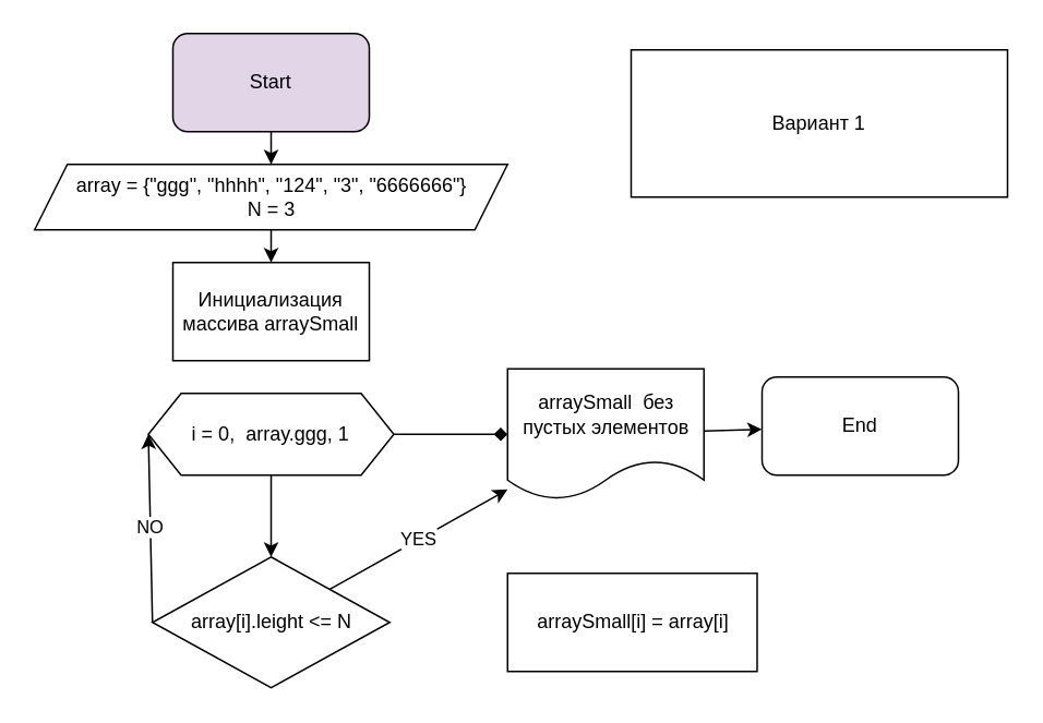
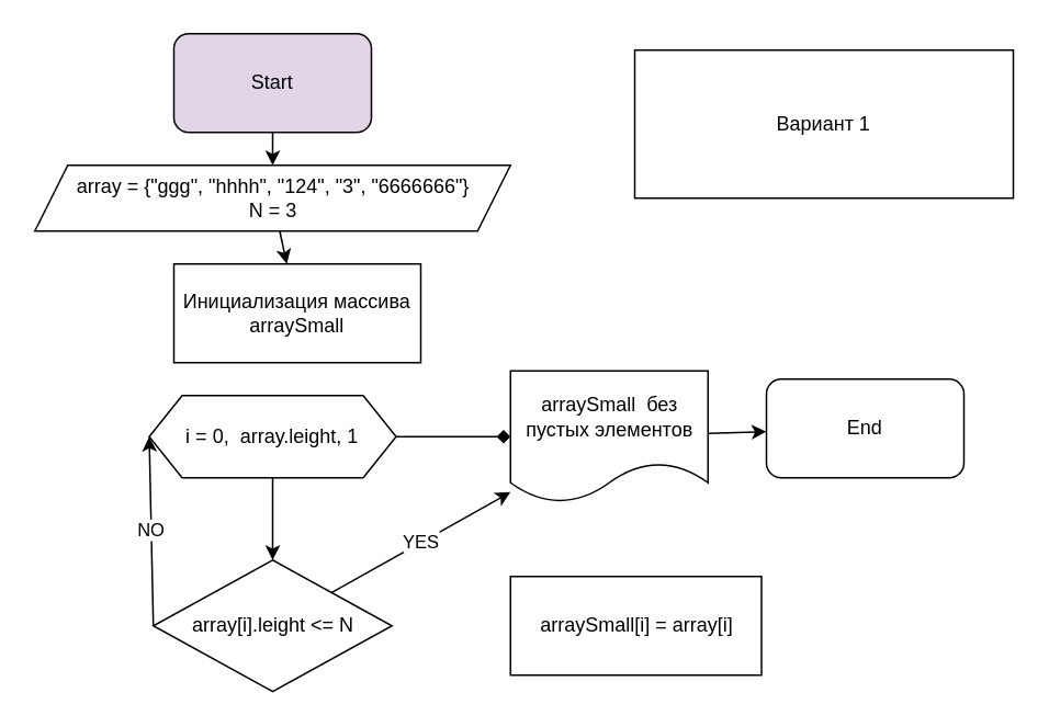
  <mxCell id="0" />
  <mxCell id="1" parent="0" />
  <mxCell id="2" value="" style="edgeStyle=none;html=1;" edge="1" parent="1" source="3" target="5"><mxGeometry relative="1" as="geometry" /></mxCell>
  <mxCell id="3" value="Start" style="rounded=1;whiteSpace=wrap;html=1;fillColor=#e1d5e7;" vertex="1" parent="1"><mxGeometry x="105" y="20" width="120" height="60" as="geometry" /></mxCell>
  <mxCell id="4" value="" style="edgeStyle=none;html=1;" edge="1" parent="1" source="5" target="6"><mxGeometry relative="1" as="geometry" /></mxCell>
  <mxCell id="5" value="array = {&quot;ggg&quot;, &quot;hhhh&quot;, &quot;124&quot;, &quot;3&quot;, &quot;6666666&quot;}&lt;br&gt;N = 3&lt;br&gt;" style="shape=parallelogram;perimeter=parallelogramPerimeter;whiteSpace=wrap;html=1;fixedSize=1;" vertex="1" parent="1"><mxGeometry x="20.5" y="100" width="289" height="40" as="geometry" /></mxCell>
- <mxCell id="6" value="Инициализация массива arraySmall" style="whiteSpace=wrap;html=1;" vertex="1" parent="1"><mxGeometry x="105" y="160" width="120" height="60" as="geometry" /></mxCell>
+ <mxCell id="6" value="Инициализация массива arraySmall" style="whiteSpace=wrap;html=1;" vertex="1" parent="1"><mxGeometry x="105" y="160" width="150" height="60" as="geometry" /></mxCell>
  <mxCell id="7" value="" style="edgeStyle=none;html=1;" edge="1" parent="1" source="9" target="12"><mxGeometry relative="1" as="geometry" /></mxCell>
  <mxCell id="8" value="" style="edgeStyle=none;html=1;endArrow=diamond;" edge="1" parent="1" source="9" target="15"><mxGeometry relative="1" as="geometry" /></mxCell>
- <mxCell id="9" value="i = 0,&amp;nbsp; array.ggg, 1" style="shape=hexagon;perimeter=hexagonPerimeter2;whiteSpace=wrap;html=1;fixedSize=1;" vertex="1" parent="1"><mxGeometry x="90" y="240" width="150" height="50" as="geometry" /></mxCell>
+ <mxCell id="9" value="i = 0,&amp;nbsp; array.leight, 1" style="shape=hexagon;perimeter=hexagonPerimeter2;whiteSpace=wrap;html=1;fixedSize=1;" vertex="1" parent="1"><mxGeometry x="90" y="240" width="150" height="50" as="geometry" /></mxCell>
  <mxCell id="10" value="YES" style="edgeStyle=none;html=1;" edge="1" parent="1" source="12" target="15"><mxGeometry relative="1" as="geometry" /></mxCell>
  <mxCell id="11" value="NO" style="edgeStyle=none;html=1;exitX=0;exitY=0.5;exitDx=0;exitDy=0;entryX=0;entryY=0.5;entryDx=0;entryDy=0;" edge="1" parent="1" source="12" target="9"><mxGeometry relative="1" as="geometry" /></mxCell>
  <mxCell id="12" value="array[i].leight &amp;lt;= N" style="rhombus;whiteSpace=wrap;html=1;" vertex="1" parent="1"><mxGeometry x="92.5" y="340" width="145" height="80" as="geometry" /></mxCell>
  <mxCell id="13" value="arraySmall[i] = array[i]" style="whiteSpace=wrap;html=1;" vertex="1" parent="1"><mxGeometry x="309.5" y="350" width="152.5" height="60" as="geometry" /></mxCell>
  <mxCell id="14" value="" style="edgeStyle=none;html=1;" edge="1" parent="1" source="15" target="16"><mxGeometry relative="1" as="geometry" /></mxCell>
  <mxCell id="15" value="&lt;span&gt;arraySmall&amp;nbsp; без пустых элементов&lt;/span&gt;" style="shape=document;whiteSpace=wrap;html=1;boundedLbl=1;" vertex="1" parent="1"><mxGeometry x="309.5" y="225" width="120" height="80" as="geometry" /></mxCell>
  <mxCell id="16" value="End" style="rounded=1;whiteSpace=wrap;html=1;" vertex="1" parent="1"><mxGeometry x="465" y="230" width="120" height="60" as="geometry" /></mxCell>
  <mxCell id="17" value="Вариант 1" style="rounded=0;whiteSpace=wrap;html=1;" vertex="1" parent="1"><mxGeometry x="385" y="30" width="230" height="90" as="geometry" /></mxCell>
